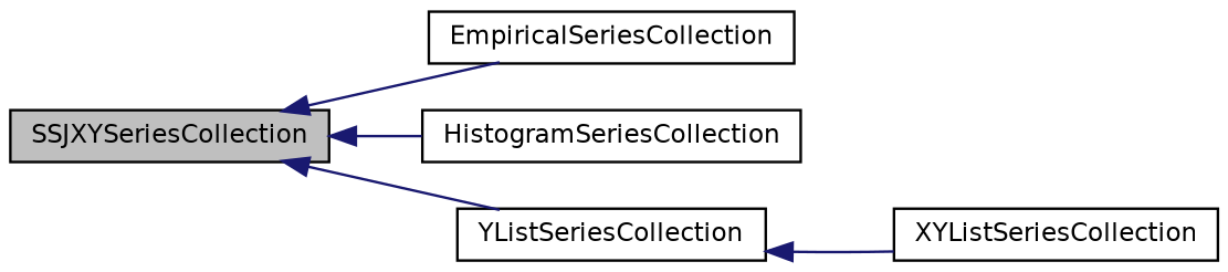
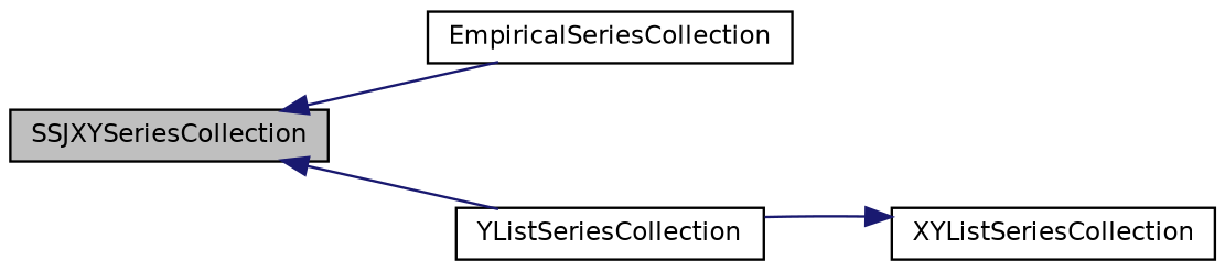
  digraph {
    rankdir=LR
    node [color=black fontname=Helvetica fontsize=10 shape=record]
    edge [color=midnightblue dir=back fontname=Helvetica fontsize=10 labelfontname=Helvetica labelfontsize=10 style=solid]
    n1 [fillcolor=grey75 fontcolor=black height=0.2 label=SSJXYSeriesCollection style=filled width=0.4]
    n2 [height=0.2 label=EmpiricalSeriesCollection width=0.4]
-   n3 [height=0.2 label=HistogramSeriesCollection width=0.4]
    n4 [height=0.2 label=YListSeriesCollection width=0.4]
    n5 [height=0.2 label=XYListSeriesCollection width=0.4]
    n1 -> n2
-   n1 -> n3
    n1 -> n4
-   n4 -> n5
+   n5 -> n4
  }
